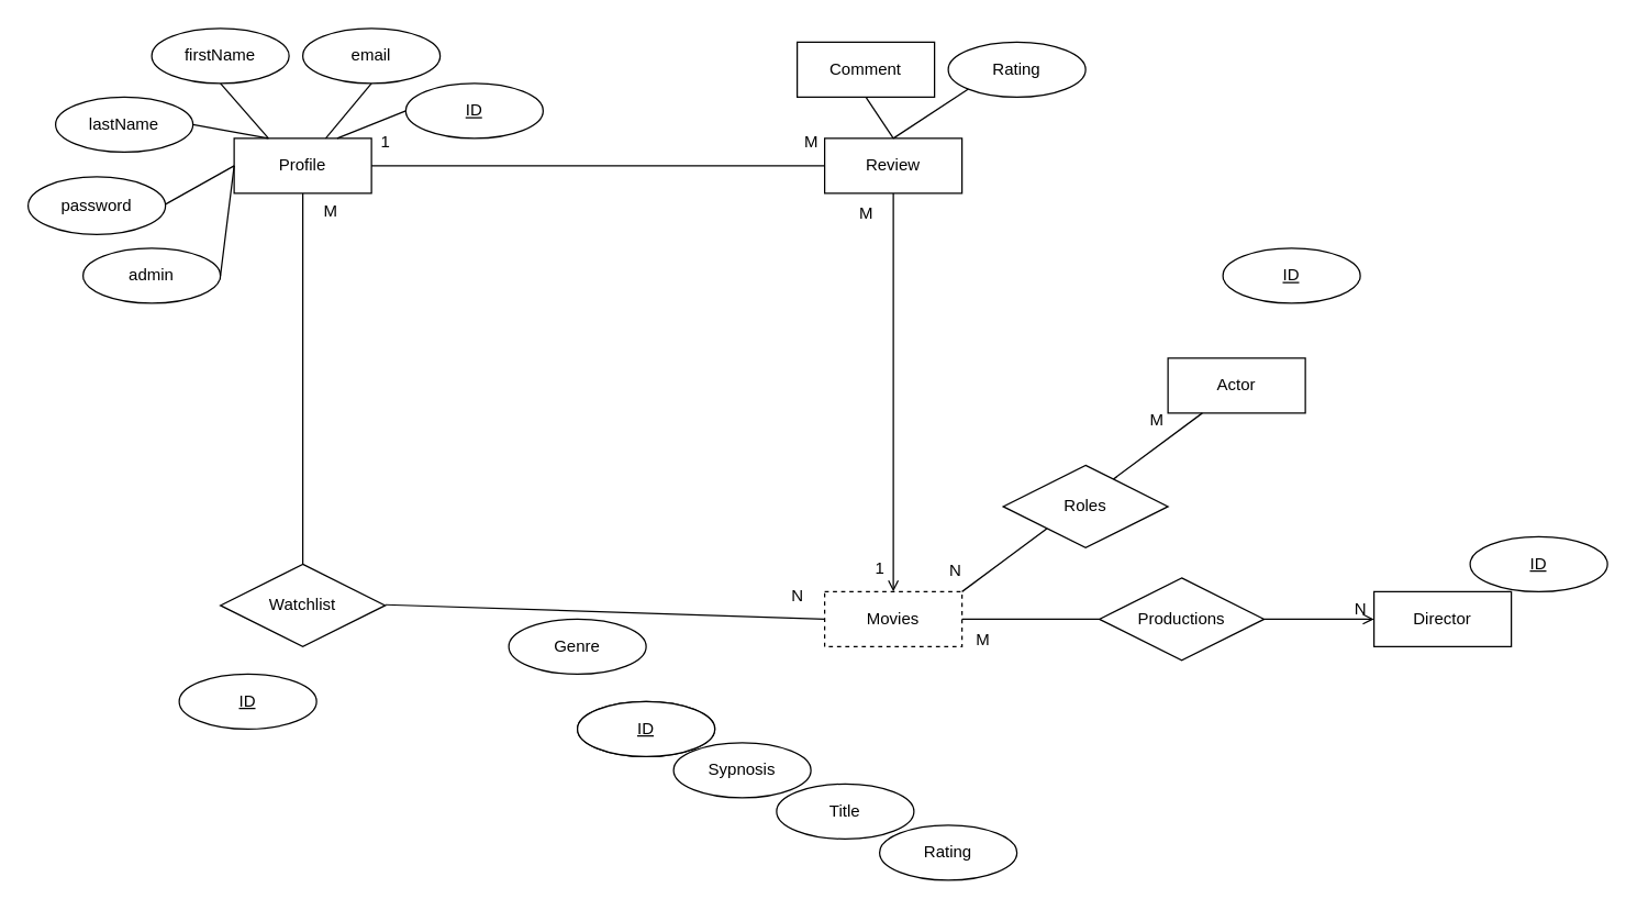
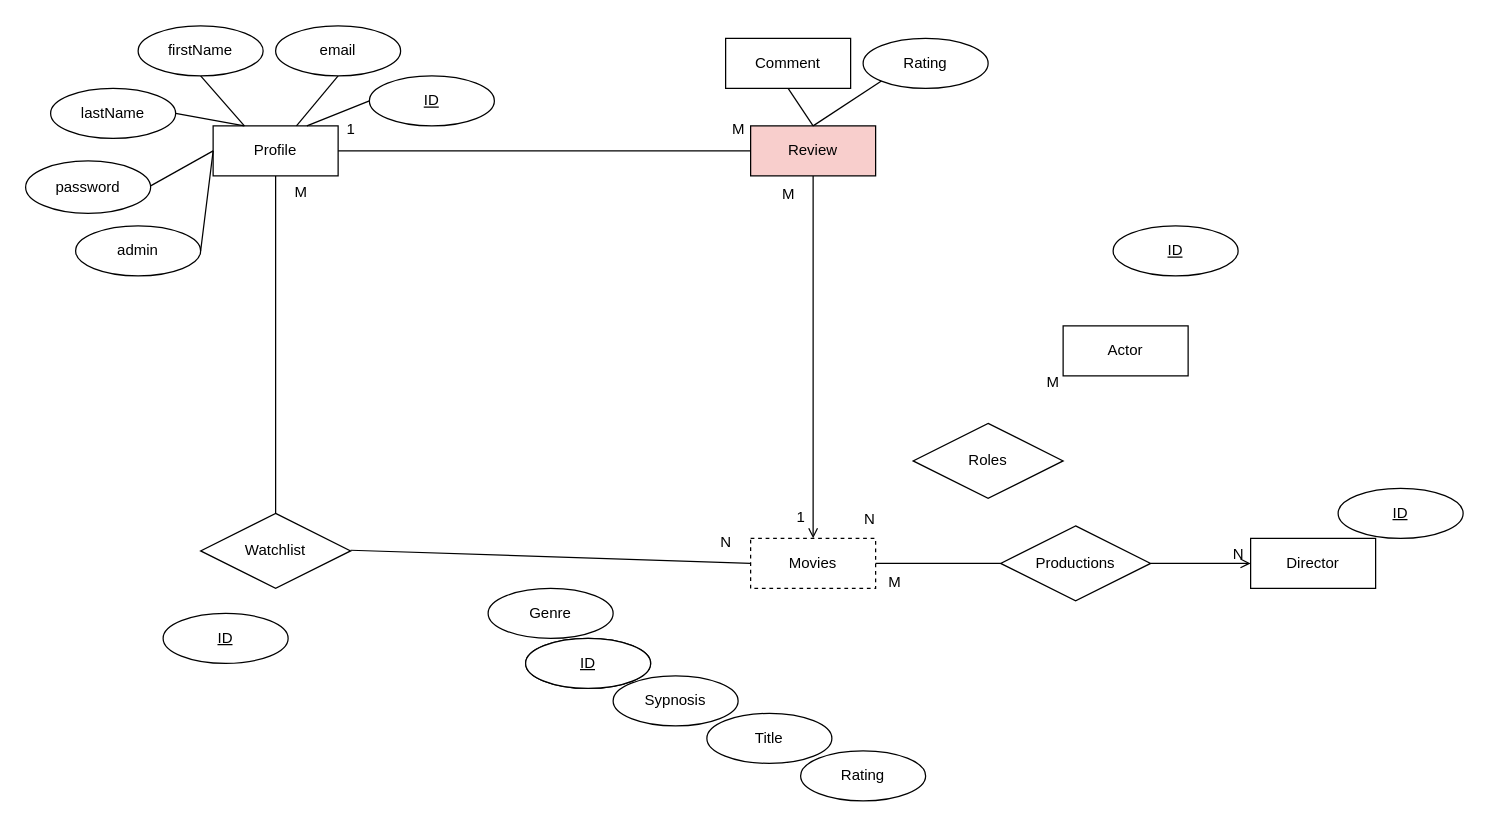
  <mxCell id="0" />
  <mxCell id="1" parent="0" />
  <mxCell id="2" value="Profile" style="whiteSpace=wrap;html=1;align=center;" parent="1" vertex="1"><mxGeometry x="170" y="100" width="100" height="40" as="geometry" /></mxCell>
  <mxCell id="3" value="Movies" style="whiteSpace=wrap;html=1;align=center;dashed=1;" parent="1" vertex="1"><mxGeometry x="600" y="430" width="100" height="40" as="geometry" /></mxCell>
- <mxCell id="4" value="Review" style="whiteSpace=wrap;html=1;align=center;" parent="1" vertex="1"><mxGeometry x="600" y="100" width="100" height="40" as="geometry" /></mxCell>
+ <mxCell id="4" value="Review" style="whiteSpace=wrap;html=1;align=center;fillColor=#f8cecc;" parent="1" vertex="1"><mxGeometry x="600" y="100" width="100" height="40" as="geometry" /></mxCell>
  <mxCell id="5" value="" style="endArrow=none;html=1;rounded=0;entryX=0.5;entryY=1;entryDx=0;entryDy=0;" parent="1" target="2" edge="1"><mxGeometry width="50" height="50" relative="1" as="geometry"><mxPoint x="220" y="410" as="sourcePoint" /><mxPoint x="300" y="310" as="targetPoint" /></mxGeometry></mxCell>
  <mxCell id="6" value="" style="endArrow=none;html=1;rounded=0;entryX=0;entryY=0.5;entryDx=0;entryDy=0;" parent="1" target="3" edge="1"><mxGeometry relative="1" as="geometry"><mxPoint x="280" y="439.5" as="sourcePoint" /><mxPoint x="440" y="439.5" as="targetPoint" /></mxGeometry></mxCell>
  <mxCell id="7" value="Sypnosis" style="ellipse;whiteSpace=wrap;html=1;align=center;" parent="1" vertex="1"><mxGeometry x="490" y="540" width="100" height="40" as="geometry" /></mxCell>
  <mxCell id="8" value="Rating" style="ellipse;whiteSpace=wrap;html=1;align=center;" parent="1" vertex="1"><mxGeometry x="640" y="600" width="100" height="40" as="geometry" /></mxCell>
  <mxCell id="9" value="Title" style="ellipse;whiteSpace=wrap;html=1;align=center;" parent="1" vertex="1"><mxGeometry x="565" y="570" width="100" height="40" as="geometry" /></mxCell>
- <mxCell id="10" value="Genre" style="ellipse;whiteSpace=wrap;html=1;align=center;" parent="1" vertex="1"><mxGeometry x="370" y="450" width="100" height="40" as="geometry" /></mxCell>
+ <mxCell id="10" value="Genre" style="ellipse;whiteSpace=wrap;html=1;align=center;" parent="1" vertex="1"><mxGeometry x="390" y="470" width="100" height="40" as="geometry" /></mxCell>
  <mxCell id="11" value="ID" style="ellipse;whiteSpace=wrap;html=1;align=center;fontStyle=4;" parent="1" vertex="1"><mxGeometry x="420" y="510" width="100" height="40" as="geometry" /></mxCell>
  <mxCell id="12" value="Actor" style="whiteSpace=wrap;html=1;align=center;" parent="1" vertex="1"><mxGeometry x="850" y="260" width="100" height="40" as="geometry" /></mxCell>
- <mxCell id="13" value="" style="endArrow=none;html=1;rounded=0;entryX=0.25;entryY=1;entryDx=0;entryDy=0;exitX=1;exitY=0;exitDx=0;exitDy=0;" parent="1" source="3" target="12" edge="1"><mxGeometry relative="1" as="geometry"><mxPoint x="510" y="330" as="sourcePoint" /><mxPoint x="670" y="330" as="targetPoint" /></mxGeometry></mxCell>
  <mxCell id="14" value="" style="endArrow=none;html=1;rounded=0;exitX=1;exitY=0.5;exitDx=0;exitDy=0;entryX=0;entryY=0.5;entryDx=0;entryDy=0;" parent="1" source="2" target="4" edge="1"><mxGeometry relative="1" as="geometry"><mxPoint x="510" y="330" as="sourcePoint" /><mxPoint x="670" y="330" as="targetPoint" /></mxGeometry></mxCell>
  <mxCell id="15" value="1" style="text;html=1;align=center;verticalAlign=middle;resizable=0;points=[];autosize=1;strokeColor=none;fillColor=none;" parent="1" vertex="1"><mxGeometry x="265" y="88" width="30" height="30" as="geometry" /></mxCell>
  <mxCell id="16" value="M" style="text;html=1;align=center;verticalAlign=middle;resizable=0;points=[];autosize=1;strokeColor=none;fillColor=none;" parent="1" vertex="1"><mxGeometry x="575" y="88" width="30" height="30" as="geometry" /></mxCell>
  <mxCell id="17" value="&amp;nbsp;M" style="text;html=1;align=center;verticalAlign=middle;resizable=0;points=[];autosize=1;strokeColor=none;fillColor=none;" parent="1" vertex="1"><mxGeometry x="820" y="290" width="40" height="30" as="geometry" /></mxCell>
  <mxCell id="18" value="N" style="text;html=1;align=center;verticalAlign=middle;resizable=0;points=[];autosize=1;strokeColor=none;fillColor=none;" parent="1" vertex="1"><mxGeometry x="680" y="400" width="30" height="30" as="geometry" /></mxCell>
  <mxCell id="19" value="Director" style="whiteSpace=wrap;html=1;align=center;" parent="1" vertex="1"><mxGeometry x="1000" y="430" width="100" height="40" as="geometry" /></mxCell>
  <mxCell id="20" value="" style="endArrow=open;html=1;rounded=0;entryX=0;entryY=0.5;entryDx=0;entryDy=0;exitX=1;exitY=0.5;exitDx=0;exitDy=0;" parent="1" source="49" target="19" edge="1"><mxGeometry relative="1" as="geometry"><mxPoint x="510" y="330" as="sourcePoint" /><mxPoint x="670" y="330" as="targetPoint" /></mxGeometry></mxCell>
  <mxCell id="21" value="M" style="text;html=1;align=center;verticalAlign=middle;resizable=0;points=[];autosize=1;strokeColor=none;fillColor=none;" parent="1" vertex="1"><mxGeometry x="700" y="450" width="30" height="30" as="geometry" /></mxCell>
  <mxCell id="22" value="N" style="text;html=1;align=center;verticalAlign=middle;resizable=0;points=[];autosize=1;strokeColor=none;fillColor=none;" parent="1" vertex="1"><mxGeometry x="975" y="428" width="30" height="30" as="geometry" /></mxCell>
  <mxCell id="23" value="M" style="text;html=1;align=center;verticalAlign=middle;resizable=0;points=[];autosize=1;strokeColor=none;fillColor=none;" parent="1" vertex="1"><mxGeometry x="225" y="138" width="30" height="30" as="geometry" /></mxCell>
  <mxCell id="24" value="N" style="text;html=1;align=center;verticalAlign=middle;resizable=0;points=[];autosize=1;strokeColor=none;fillColor=none;" parent="1" vertex="1"><mxGeometry x="565" y="418" width="30" height="30" as="geometry" /></mxCell>
  <mxCell id="25" value="Rating" style="ellipse;whiteSpace=wrap;html=1;align=center;" parent="1" vertex="1"><mxGeometry x="690" y="30" width="100" height="40" as="geometry" /></mxCell>
  <mxCell id="26" value="Comment" style="whiteSpace=wrap;html=1;align=center;rounded=0;" parent="1" vertex="1"><mxGeometry x="580" y="30" width="100" height="40" as="geometry" /></mxCell>
  <mxCell id="27" value="" style="endArrow=none;html=1;rounded=0;exitX=0.5;exitY=1;exitDx=0;exitDy=0;entryX=0.5;entryY=0;entryDx=0;entryDy=0;" parent="1" source="26" target="4" edge="1"><mxGeometry relative="1" as="geometry"><mxPoint x="510" y="330" as="sourcePoint" /><mxPoint x="670" y="330" as="targetPoint" /></mxGeometry></mxCell>
  <mxCell id="28" value="" style="endArrow=none;html=1;rounded=0;exitX=0;exitY=1;exitDx=0;exitDy=0;" parent="1" source="25" edge="1"><mxGeometry relative="1" as="geometry"><mxPoint x="640" y="80" as="sourcePoint" /><mxPoint x="650" y="100" as="targetPoint" /></mxGeometry></mxCell>
  <mxCell id="29" value="" style="endArrow=open;html=1;rounded=0;exitX=0.5;exitY=1;exitDx=0;exitDy=0;entryX=0.5;entryY=0;entryDx=0;entryDy=0;" parent="1" source="4" target="3" edge="1"><mxGeometry relative="1" as="geometry"><mxPoint x="510" y="270" as="sourcePoint" /><mxPoint x="670" y="270" as="targetPoint" /></mxGeometry></mxCell>
  <mxCell id="30" value="M" style="text;html=1;align=center;verticalAlign=middle;resizable=0;points=[];autosize=1;strokeColor=none;fillColor=none;" parent="1" vertex="1"><mxGeometry x="615" y="140" width="30" height="30" as="geometry" /></mxCell>
  <mxCell id="31" value="1" style="text;html=1;align=center;verticalAlign=middle;resizable=0;points=[];autosize=1;strokeColor=none;fillColor=none;" parent="1" vertex="1"><mxGeometry x="625" y="398" width="30" height="30" as="geometry" /></mxCell>
  <mxCell id="32" value="ID" style="ellipse;whiteSpace=wrap;html=1;align=center;fontStyle=4;" parent="1" vertex="1"><mxGeometry x="890" y="180" width="100" height="40" as="geometry" /></mxCell>
  <mxCell id="33" value="ID" style="ellipse;whiteSpace=wrap;html=1;align=center;fontStyle=4;" parent="1" vertex="1"><mxGeometry x="1070" y="390" width="100" height="40" as="geometry" /></mxCell>
  <mxCell id="34" value="ID" style="ellipse;whiteSpace=wrap;html=1;align=center;fontStyle=4;" vertex="1" parent="1"><mxGeometry x="295" y="60" width="100" height="40" as="geometry" /></mxCell>
  <mxCell id="35" value="" style="endArrow=none;html=1;rounded=0;exitX=0.5;exitY=1;exitDx=0;exitDy=0;entryX=0.25;entryY=0;entryDx=0;entryDy=0;" edge="1" parent="1" target="2"><mxGeometry width="50" height="50" relative="1" as="geometry"><mxPoint x="160" y="60" as="sourcePoint" /><mxPoint x="390" y="110" as="targetPoint" /></mxGeometry></mxCell>
  <mxCell id="36" value="" style="endArrow=none;html=1;rounded=0;entryX=0.5;entryY=1;entryDx=0;entryDy=0;" edge="1" parent="1" source="2"><mxGeometry width="50" height="50" relative="1" as="geometry"><mxPoint x="340" y="160" as="sourcePoint" /><mxPoint x="270" y="60" as="targetPoint" /></mxGeometry></mxCell>
  <mxCell id="37" value="" style="endArrow=none;html=1;rounded=0;exitX=0.75;exitY=0;exitDx=0;exitDy=0;entryX=0;entryY=0.5;entryDx=0;entryDy=0;" edge="1" parent="1" source="2" target="34"><mxGeometry width="50" height="50" relative="1" as="geometry"><mxPoint x="340" y="160" as="sourcePoint" /><mxPoint x="390" y="110" as="targetPoint" /></mxGeometry></mxCell>
  <mxCell id="38" value="" style="endArrow=none;html=1;rounded=0;exitX=1;exitY=0.5;exitDx=0;exitDy=0;entryX=0.25;entryY=0;entryDx=0;entryDy=0;" edge="1" parent="1" target="2"><mxGeometry width="50" height="50" relative="1" as="geometry"><mxPoint x="140" y="90" as="sourcePoint" /><mxPoint x="190" y="100" as="targetPoint" /></mxGeometry></mxCell>
  <mxCell id="39" value="" style="endArrow=none;html=1;rounded=0;entryX=0;entryY=0.5;entryDx=0;entryDy=0;exitX=1;exitY=0.5;exitDx=0;exitDy=0;" edge="1" parent="1" target="2"><mxGeometry width="50" height="50" relative="1" as="geometry"><mxPoint y="148" as="sourcePoint" x="120" /><mxPoint x="390" y="110" as="targetPoint" /></mxGeometry></mxCell>
  <mxCell id="40" value="" style="endArrow=none;html=1;rounded=0;entryX=0;entryY=0.5;entryDx=0;entryDy=0;exitX=1;exitY=0.5;exitDx=0;exitDy=0;" edge="1" parent="1" target="2"><mxGeometry width="50" height="50" relative="1" as="geometry"><mxPoint x="160" y="200" as="sourcePoint" /><mxPoint x="390" y="110" as="targetPoint" /></mxGeometry></mxCell>
  <mxCell id="41" value="admin" style="ellipse;whiteSpace=wrap;html=1;align=center;" vertex="1" parent="1"><mxGeometry x="60" y="180" width="100" height="40" as="geometry" /></mxCell>
  <mxCell id="42" value="password" style="ellipse;whiteSpace=wrap;html=1;align=center;" vertex="1" parent="1"><mxGeometry x="20" y="128" width="100" height="42" as="geometry" /></mxCell>
  <mxCell id="43" value="lastName" style="ellipse;whiteSpace=wrap;html=1;align=center;" vertex="1" parent="1"><mxGeometry x="40" y="70" width="100" height="40" as="geometry" /></mxCell>
  <mxCell id="44" value="firstName" style="ellipse;whiteSpace=wrap;html=1;align=center;" vertex="1" parent="1"><mxGeometry x="110" width="100" height="40" as="geometry" y="20" /></mxCell>
  <mxCell id="45" value="email" style="ellipse;whiteSpace=wrap;html=1;align=center;" vertex="1" parent="1"><mxGeometry x="220" width="100" height="40" as="geometry" y="20" /></mxCell>
  <mxCell id="46" value="Watchlist" style="shape=rhombus;perimeter=rhombusPerimeter;whiteSpace=wrap;html=1;align=center;" vertex="1" parent="1"><mxGeometry x="160" y="410" width="120" height="60" as="geometry" /></mxCell>
  <mxCell id="47" value="Roles" style="shape=rhombus;perimeter=rhombusPerimeter;whiteSpace=wrap;html=1;align=center;" vertex="1" parent="1"><mxGeometry x="730" y="338" width="120" height="60" as="geometry" /></mxCell>
  <mxCell id="48" value="" style="endArrow=none;html=1;rounded=0;entryX=0;entryY=0.5;entryDx=0;entryDy=0;exitX=1;exitY=0.5;exitDx=0;exitDy=0;" edge="1" parent="1" source="3" target="49"><mxGeometry relative="1" as="geometry"><mxPoint x="700" y="450" as="sourcePoint" /><mxPoint x="1000" y="450" as="targetPoint" /></mxGeometry></mxCell>
  <mxCell id="49" value="Productions" style="shape=rhombus;perimeter=rhombusPerimeter;whiteSpace=wrap;html=1;align=center;" vertex="1" parent="1"><mxGeometry x="800" y="420" width="120" height="60" as="geometry" /></mxCell>
  <mxCell id="50" value="ID" style="ellipse;whiteSpace=wrap;html=1;align=center;fontStyle=4;" vertex="1" parent="1"><mxGeometry x="420" y="510" width="100" height="40" as="geometry" /></mxCell>
  <mxCell id="51" value="ID" style="ellipse;whiteSpace=wrap;html=1;align=center;fontStyle=4;" vertex="1" parent="1"><mxGeometry x="130" y="490" width="100" height="40" as="geometry" /></mxCell>
